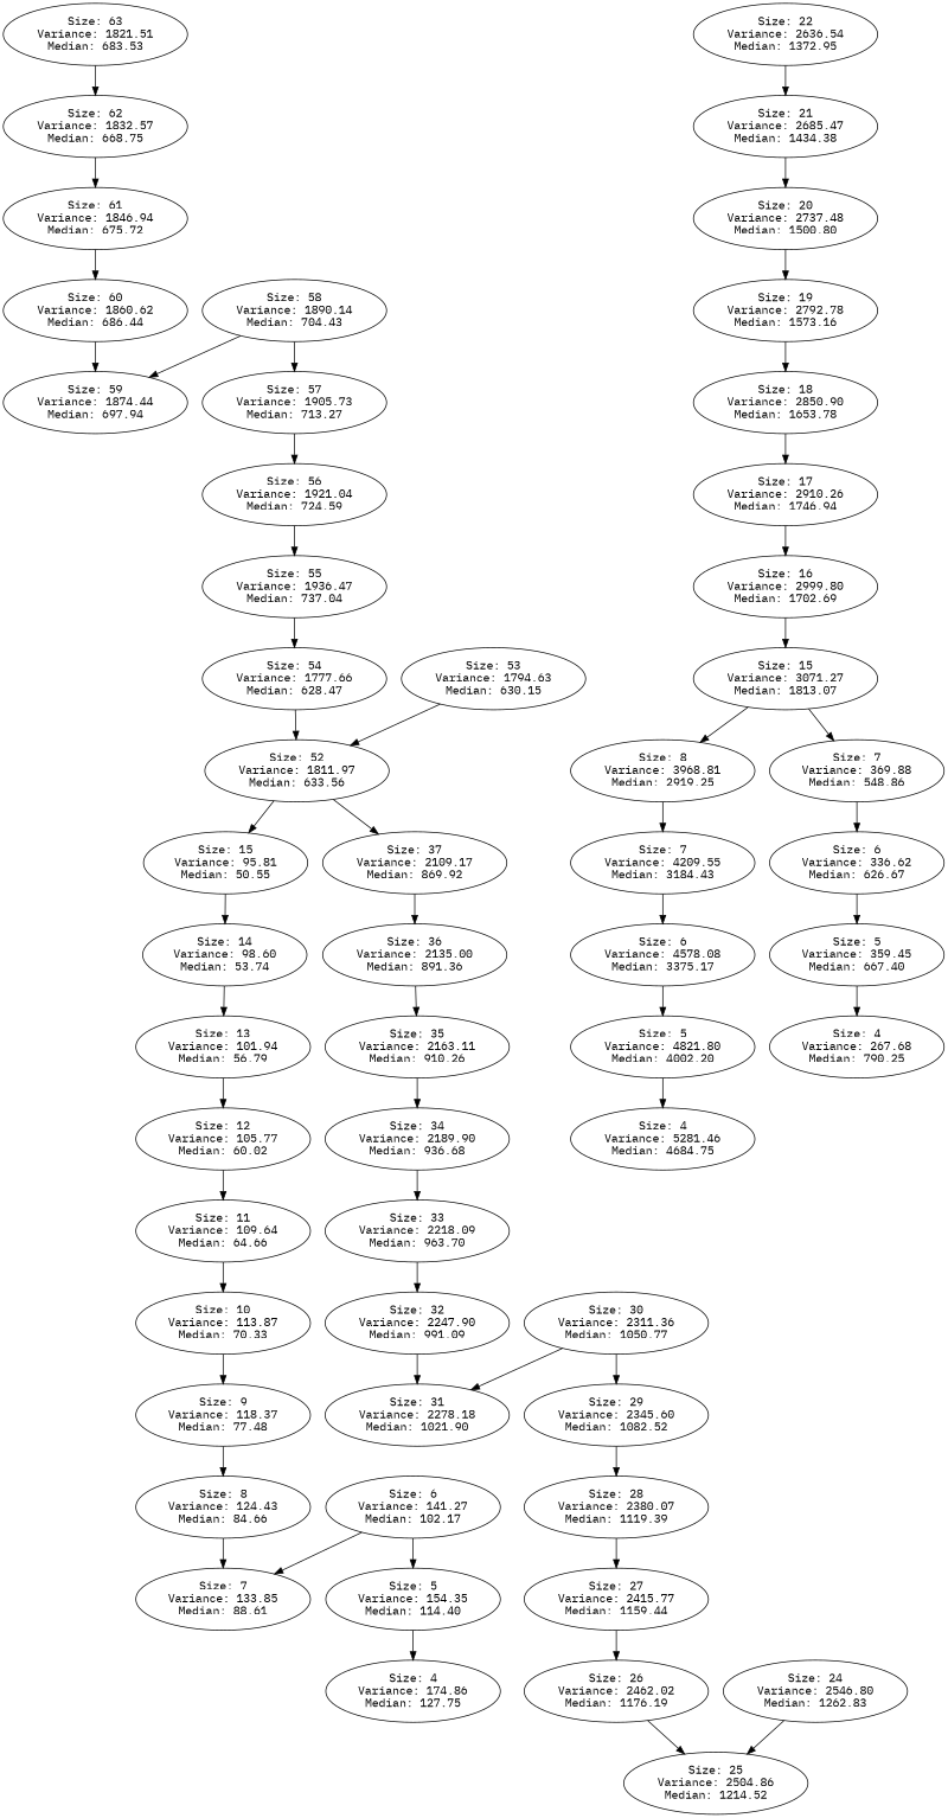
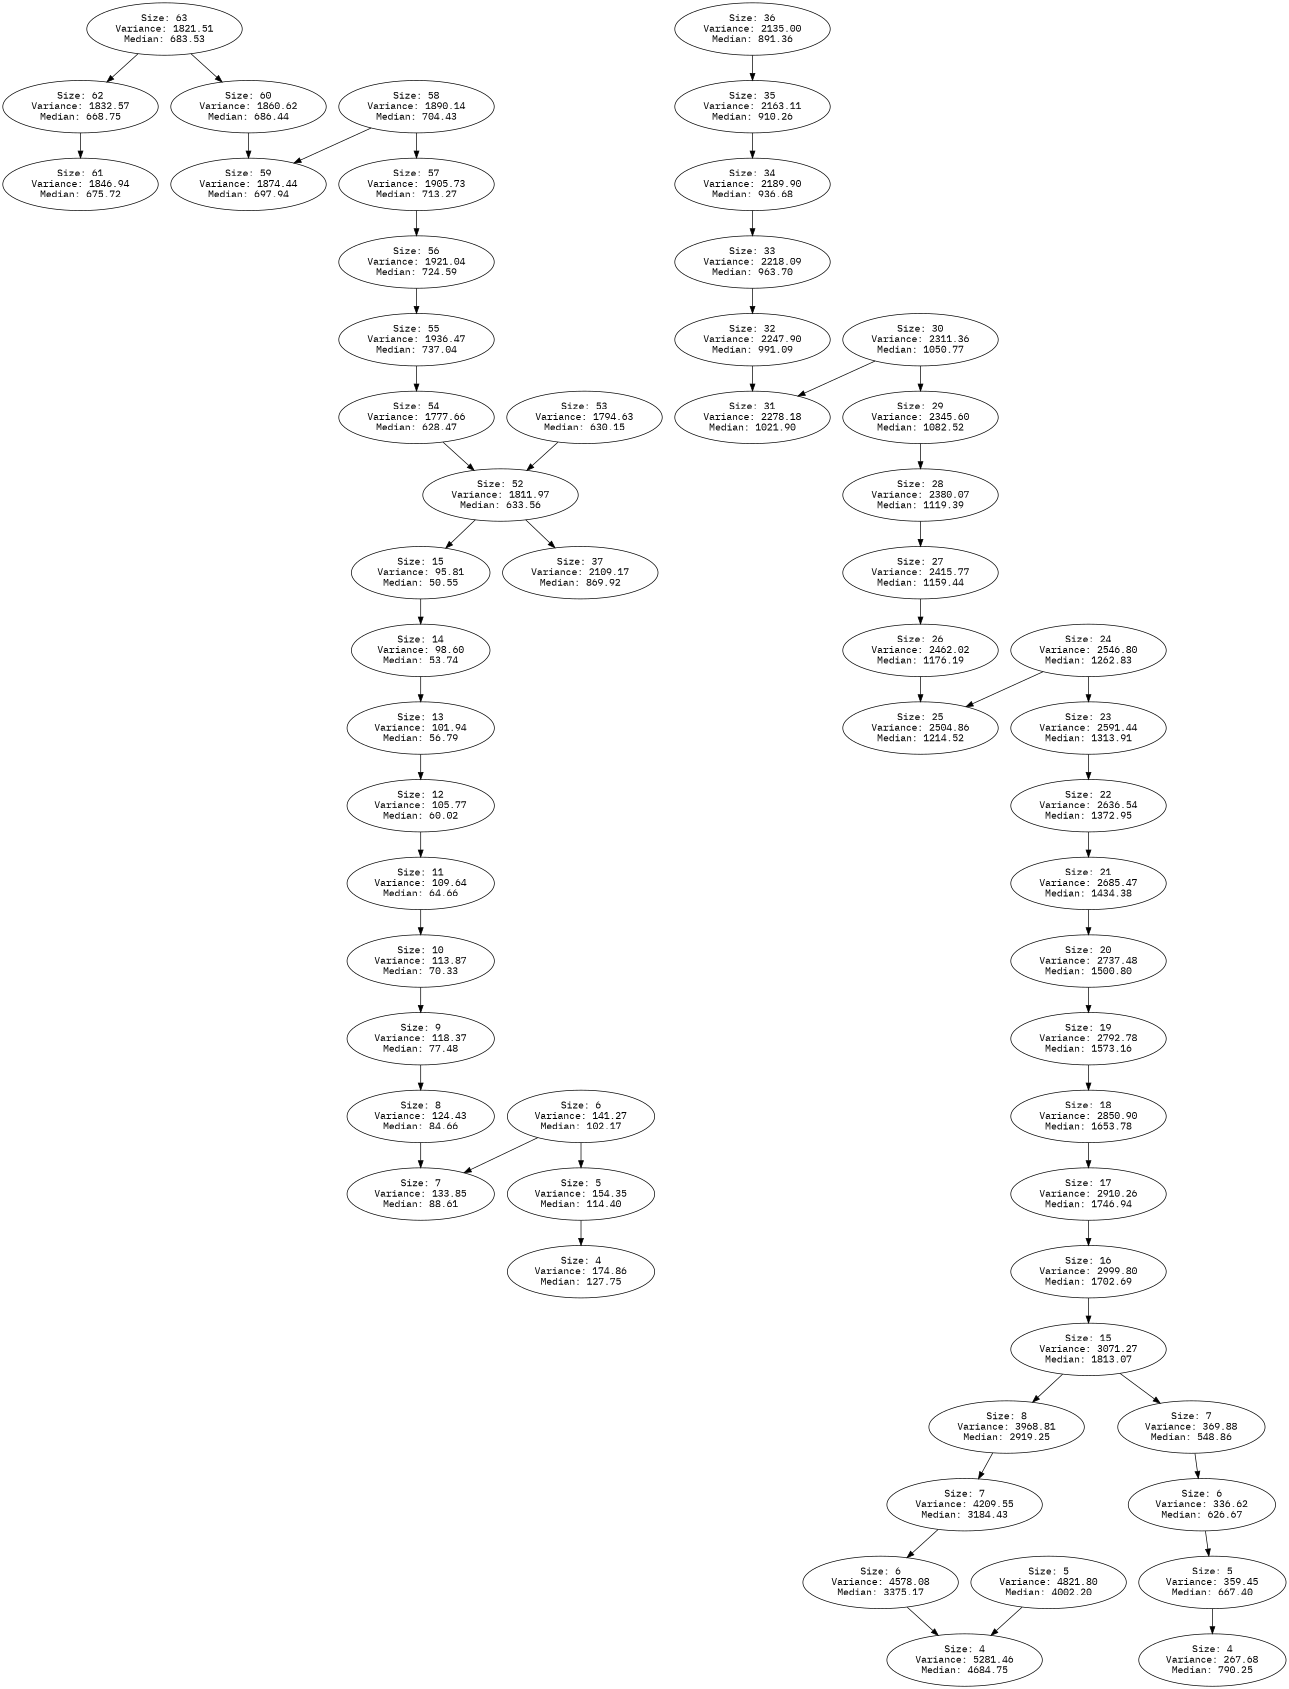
  digraph {
    L=37
    fontname="IBM Plex Mono"
    node [fontname="IBM Plex Mono"]
    edge [fontname="IBM Plex Mono"]
    "Size: 63\nVariance: 1821.51\nMedian: 683.53"
    "Size: 62\nVariance: 1832.57\nMedian: 668.75"
    "Size: 61\nVariance: 1846.94\nMedian: 675.72"
    "Size: 60\nVariance: 1860.62\nMedian: 686.44"
    "Size: 59\nVariance: 1874.44\nMedian: 697.94"
    "Size: 58\nVariance: 1890.14\nMedian: 704.43"
    "Size: 57\nVariance: 1905.73\nMedian: 713.27"
    "Size: 56\nVariance: 1921.04\nMedian: 724.59"
    "Size: 55\nVariance: 1936.47\nMedian: 737.04"
    "Size: 54\nVariance: 1777.66\nMedian: 628.47"
    "Size: 52\nVariance: 1811.97\nMedian: 633.56"
    "Size: 53\nVariance: 1794.63\nMedian: 630.15"
    "Size: 15\nVariance: 95.81\nMedian: 50.55"
    "Size: 37\nVariance: 2109.17\nMedian: 869.92"
    "Size: 14\nVariance: 98.60\nMedian: 53.74"
    "Size: 36\nVariance: 2135.00\nMedian: 891.36"
    "Size: 13\nVariance: 101.94\nMedian: 56.79"
    "Size: 35\nVariance: 2163.11\nMedian: 910.26"
    "Size: 12\nVariance: 105.77\nMedian: 60.02"
    "Size: 11\nVariance: 109.64\nMedian: 64.66"
    "Size: 10\nVariance: 113.87\nMedian: 70.33"
    "Size: 9\nVariance: 118.37\nMedian: 77.48"
    "Size: 8\nVariance: 124.43\nMedian: 84.66"
    "Size: 7\nVariance: 133.85\nMedian: 88.61"
    "Size: 6\nVariance: 141.27\nMedian: 102.17"
    "Size: 5\nVariance: 154.35\nMedian: 114.40"
    "Size: 4\nVariance: 174.86\nMedian: 127.75"
    "Size: 34\nVariance: 2189.90\nMedian: 936.68"
    "Size: 33\nVariance: 2218.09\nMedian: 963.70"
    "Size: 32\nVariance: 2247.90\nMedian: 991.09"
    "Size: 31\nVariance: 2278.18\nMedian: 1021.90"
    "Size: 30\nVariance: 2311.36\nMedian: 1050.77"
    "Size: 29\nVariance: 2345.60\nMedian: 1082.52"
    "Size: 28\nVariance: 2380.07\nMedian: 1119.39"
    "Size: 27\nVariance: 2415.77\nMedian: 1159.44"
    "Size: 26\nVariance: 2462.02\nMedian: 1176.19"
    "Size: 25\nVariance: 2504.86\nMedian: 1214.52"
    "Size: 24\nVariance: 2546.80\nMedian: 1262.83"
+   "Size: 23\nVariance: 2591.44\nMedian: 1313.91"
    "Size: 22\nVariance: 2636.54\nMedian: 1372.95"
    "Size: 21\nVariance: 2685.47\nMedian: 1434.38"
    "Size: 20\nVariance: 2737.48\nMedian: 1500.80"
    "Size: 19\nVariance: 2792.78\nMedian: 1573.16"
    "Size: 18\nVariance: 2850.90\nMedian: 1653.78"
    "Size: 17\nVariance: 2910.26\nMedian: 1746.94"
    "Size: 16\nVariance: 2999.80\nMedian: 1702.69"
    "Size: 15\nVariance: 3071.27\nMedian: 1813.07"
    "Size: 8\nVariance: 3968.81\nMedian: 2919.25"
    "Size: 7\nVariance: 369.88\nMedian: 548.86"
    "Size: 7\nVariance: 4209.55\nMedian: 3184.43"
    "Size: 6\nVariance: 336.62\nMedian: 626.67"
    "Size: 6\nVariance: 4578.08\nMedian: 3375.17"
    "Size: 5\nVariance: 359.45\nMedian: 667.40"
    "Size: 5\nVariance: 4821.80\nMedian: 4002.20"
    "Size: 4\nVariance: 5281.46\nMedian: 4684.75"
    "Size: 4\nVariance: 267.68\nMedian: 790.25"
    "Size: 63\nVariance: 1821.51\nMedian: 683.53" -> "Size: 62\nVariance: 1832.57\nMedian: 668.75"
    "Size: 62\nVariance: 1832.57\nMedian: 668.75" -> "Size: 61\nVariance: 1846.94\nMedian: 675.72"
-   "Size: 61\nVariance: 1846.94\nMedian: 675.72" -> "Size: 60\nVariance: 1860.62\nMedian: 686.44"
+   "Size: 63\nVariance: 1821.51\nMedian: 683.53" -> "Size: 60\nVariance: 1860.62\nMedian: 686.44"
    "Size: 60\nVariance: 1860.62\nMedian: 686.44" -> "Size: 59\nVariance: 1874.44\nMedian: 697.94"
    "Size: 58\nVariance: 1890.14\nMedian: 704.43" -> "Size: 59\nVariance: 1874.44\nMedian: 697.94"
    "Size: 58\nVariance: 1890.14\nMedian: 704.43" -> "Size: 57\nVariance: 1905.73\nMedian: 713.27"
    "Size: 57\nVariance: 1905.73\nMedian: 713.27" -> "Size: 56\nVariance: 1921.04\nMedian: 724.59"
    "Size: 56\nVariance: 1921.04\nMedian: 724.59" -> "Size: 55\nVariance: 1936.47\nMedian: 737.04"
    "Size: 55\nVariance: 1936.47\nMedian: 737.04" -> "Size: 54\nVariance: 1777.66\nMedian: 628.47"
    "Size: 54\nVariance: 1777.66\nMedian: 628.47" -> "Size: 52\nVariance: 1811.97\nMedian: 633.56"
    "Size: 52\nVariance: 1811.97\nMedian: 633.56" -> "Size: 15\nVariance: 95.81\nMedian: 50.55"
    "Size: 52\nVariance: 1811.97\nMedian: 633.56" -> "Size: 37\nVariance: 2109.17\nMedian: 869.92"
    "Size: 53\nVariance: 1794.63\nMedian: 630.15" -> "Size: 52\nVariance: 1811.97\nMedian: 633.56"
    "Size: 15\nVariance: 95.81\nMedian: 50.55" -> "Size: 14\nVariance: 98.60\nMedian: 53.74"
-   "Size: 37\nVariance: 2109.17\nMedian: 869.92" -> "Size: 36\nVariance: 2135.00\nMedian: 891.36"
    "Size: 14\nVariance: 98.60\nMedian: 53.74" -> "Size: 13\nVariance: 101.94\nMedian: 56.79"
    "Size: 36\nVariance: 2135.00\nMedian: 891.36" -> "Size: 35\nVariance: 2163.11\nMedian: 910.26"
    "Size: 13\nVariance: 101.94\nMedian: 56.79" -> "Size: 12\nVariance: 105.77\nMedian: 60.02"
    "Size: 35\nVariance: 2163.11\nMedian: 910.26" -> "Size: 34\nVariance: 2189.90\nMedian: 936.68"
    "Size: 12\nVariance: 105.77\nMedian: 60.02" -> "Size: 11\nVariance: 109.64\nMedian: 64.66"
    "Size: 11\nVariance: 109.64\nMedian: 64.66" -> "Size: 10\nVariance: 113.87\nMedian: 70.33"
    "Size: 10\nVariance: 113.87\nMedian: 70.33" -> "Size: 9\nVariance: 118.37\nMedian: 77.48"
    "Size: 9\nVariance: 118.37\nMedian: 77.48" -> "Size: 8\nVariance: 124.43\nMedian: 84.66"
    "Size: 8\nVariance: 124.43\nMedian: 84.66" -> "Size: 7\nVariance: 133.85\nMedian: 88.61"
    "Size: 6\nVariance: 141.27\nMedian: 102.17" -> "Size: 7\nVariance: 133.85\nMedian: 88.61"
    "Size: 6\nVariance: 141.27\nMedian: 102.17" -> "Size: 5\nVariance: 154.35\nMedian: 114.40"
    "Size: 5\nVariance: 154.35\nMedian: 114.40" -> "Size: 4\nVariance: 174.86\nMedian: 127.75"
    "Size: 34\nVariance: 2189.90\nMedian: 936.68" -> "Size: 33\nVariance: 2218.09\nMedian: 963.70"
    "Size: 33\nVariance: 2218.09\nMedian: 963.70" -> "Size: 32\nVariance: 2247.90\nMedian: 991.09"
    "Size: 32\nVariance: 2247.90\nMedian: 991.09" -> "Size: 31\nVariance: 2278.18\nMedian: 1021.90"
    "Size: 30\nVariance: 2311.36\nMedian: 1050.77" -> "Size: 31\nVariance: 2278.18\nMedian: 1021.90"
    "Size: 30\nVariance: 2311.36\nMedian: 1050.77" -> "Size: 29\nVariance: 2345.60\nMedian: 1082.52"
    "Size: 29\nVariance: 2345.60\nMedian: 1082.52" -> "Size: 28\nVariance: 2380.07\nMedian: 1119.39"
    "Size: 28\nVariance: 2380.07\nMedian: 1119.39" -> "Size: 27\nVariance: 2415.77\nMedian: 1159.44"
    "Size: 27\nVariance: 2415.77\nMedian: 1159.44" -> "Size: 26\nVariance: 2462.02\nMedian: 1176.19"
    "Size: 26\nVariance: 2462.02\nMedian: 1176.19" -> "Size: 25\nVariance: 2504.86\nMedian: 1214.52"
    "Size: 24\nVariance: 2546.80\nMedian: 1262.83" -> "Size: 25\nVariance: 2504.86\nMedian: 1214.52"
+   "Size: 24\nVariance: 2546.80\nMedian: 1262.83" -> "Size: 23\nVariance: 2591.44\nMedian: 1313.91"
+   "Size: 23\nVariance: 2591.44\nMedian: 1313.91" -> "Size: 22\nVariance: 2636.54\nMedian: 1372.95"
    "Size: 22\nVariance: 2636.54\nMedian: 1372.95" -> "Size: 21\nVariance: 2685.47\nMedian: 1434.38"
    "Size: 21\nVariance: 2685.47\nMedian: 1434.38" -> "Size: 20\nVariance: 2737.48\nMedian: 1500.80"
    "Size: 20\nVariance: 2737.48\nMedian: 1500.80" -> "Size: 19\nVariance: 2792.78\nMedian: 1573.16"
    "Size: 19\nVariance: 2792.78\nMedian: 1573.16" -> "Size: 18\nVariance: 2850.90\nMedian: 1653.78"
    "Size: 18\nVariance: 2850.90\nMedian: 1653.78" -> "Size: 17\nVariance: 2910.26\nMedian: 1746.94"
    "Size: 17\nVariance: 2910.26\nMedian: 1746.94" -> "Size: 16\nVariance: 2999.80\nMedian: 1702.69"
    "Size: 16\nVariance: 2999.80\nMedian: 1702.69" -> "Size: 15\nVariance: 3071.27\nMedian: 1813.07"
    "Size: 15\nVariance: 3071.27\nMedian: 1813.07" -> "Size: 8\nVariance: 3968.81\nMedian: 2919.25"
    "Size: 15\nVariance: 3071.27\nMedian: 1813.07" -> "Size: 7\nVariance: 369.88\nMedian: 548.86"
    "Size: 8\nVariance: 3968.81\nMedian: 2919.25" -> "Size: 7\nVariance: 4209.55\nMedian: 3184.43"
    "Size: 7\nVariance: 369.88\nMedian: 548.86" -> "Size: 6\nVariance: 336.62\nMedian: 626.67"
    "Size: 7\nVariance: 4209.55\nMedian: 3184.43" -> "Size: 6\nVariance: 4578.08\nMedian: 3375.17"
    "Size: 6\nVariance: 336.62\nMedian: 626.67" -> "Size: 5\nVariance: 359.45\nMedian: 667.40"
-   "Size: 6\nVariance: 4578.08\nMedian: 3375.17" -> "Size: 5\nVariance: 4821.80\nMedian: 4002.20"
+   "Size: 6\nVariance: 4578.08\nMedian: 3375.17" -> "Size: 4\nVariance: 5281.46\nMedian: 4684.75"
    "Size: 5\nVariance: 359.45\nMedian: 667.40" -> "Size: 4\nVariance: 267.68\nMedian: 790.25"
    "Size: 5\nVariance: 4821.80\nMedian: 4002.20" -> "Size: 4\nVariance: 5281.46\nMedian: 4684.75"
  }
